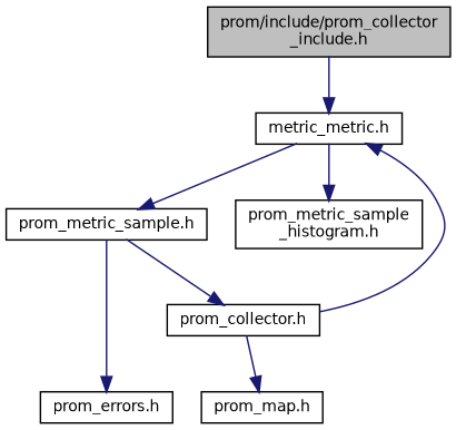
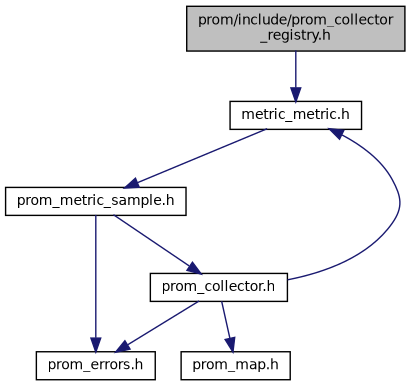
  digraph {
    node [color=black fillcolor=white fontname=Helvetica fontsize=10 shape=record style=filled]
    edge [color=midnightblue fontname=Helvetica fontsize=10 labelfontname=Helvetica labelfontsize=10 style=solid]
-   n1 [fillcolor=grey75 fontcolor=black height=0.2 label="prom/include/prom_collector\l_include.h" width=0.4]
+   n1 [fillcolor=grey75 fontcolor=black height=0.2 label="prom/include/prom_collector\l_registry.h" width=0.4]
    n2 [height=0.2 label="metric_metric.h" width=0.4]
    n3 [height=0.2 label="prom_collector.h" width=0.4]
    n4 [height=0.2 label="prom_errors.h" width=0.4]
    n5 [height=0.2 label="prom_map.h" width=0.4]
    n6 [height=0.2 label="prom_metric_sample.h" width=0.4]
-   n7 [height=0.2 label="prom_metric_sample\l_histogram.h" width=0.4]
    n1 -> n2
    n2 -> n6
-   n2 -> n7
    n3 -> n2
+   n3 -> n4
    n3 -> n5
    n6 -> n3
    n6 -> n4
  }
